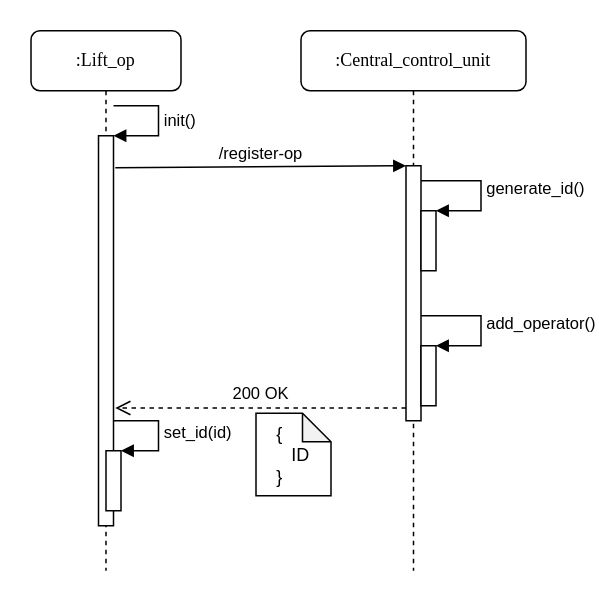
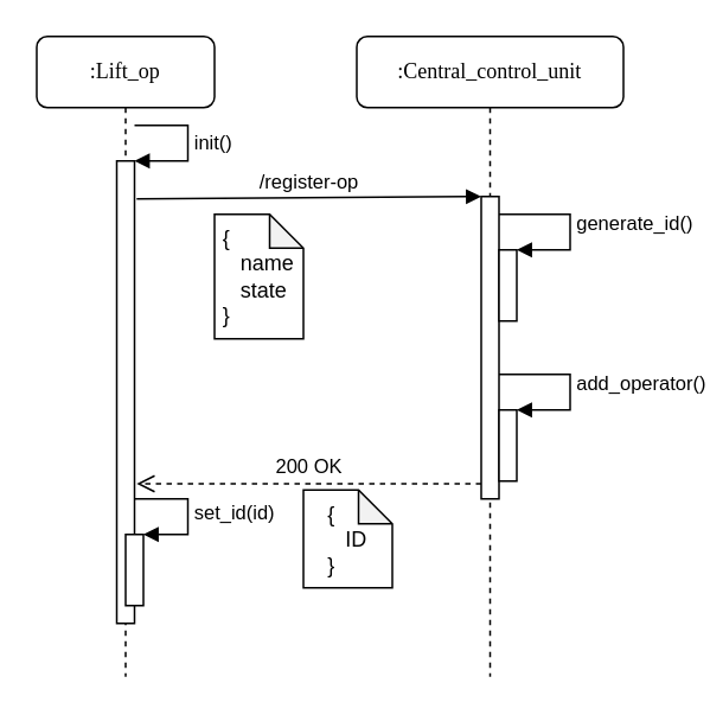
  <mxCell id="0" />
  <mxCell id="1" parent="0" />
  <mxCell id="2" value=":Central_control_unit" style="shape=umlLifeline;perimeter=lifelinePerimeter;whiteSpace=wrap;html=1;container=1;collapsible=0;recursiveResize=0;outlineConnect=0;rounded=1;shadow=0;comic=0;labelBackgroundColor=none;strokeWidth=1;fontFamily=Verdana;fontSize=12;align=center;" parent="1" vertex="1"><mxGeometry x="200" y="20" width="150" height="360" as="geometry" /></mxCell>
  <mxCell id="3" value="" style="html=1;points=[];perimeter=orthogonalPerimeter;" parent="2" vertex="1"><mxGeometry x="70" y="90" width="10" height="170" as="geometry" /></mxCell>
  <mxCell id="4" value="" style="html=1;points=[];perimeter=orthogonalPerimeter;" parent="2" vertex="1"><mxGeometry x="80" y="120" width="10" height="40" as="geometry" /></mxCell>
  <mxCell id="5" value="generate_id()" style="edgeStyle=orthogonalEdgeStyle;html=1;align=left;spacingLeft=2;endArrow=block;rounded=0;entryX=1;entryY=0;" parent="2" target="4" edge="1"><mxGeometry relative="1" as="geometry"><mxPoint x="80" y="100" as="sourcePoint" /><Array as="points"><mxPoint x="120" y="100" /><mxPoint x="120" y="120" /></Array></mxGeometry></mxCell>
  <mxCell id="6" value="" style="html=1;points=[];perimeter=orthogonalPerimeter;" parent="2" vertex="1"><mxGeometry x="80" y="210" width="10" height="40" as="geometry" /></mxCell>
  <mxCell id="7" value="add_operator()" style="edgeStyle=orthogonalEdgeStyle;html=1;align=left;spacingLeft=2;endArrow=block;rounded=0;entryX=1;entryY=0;" parent="2" target="6" edge="1"><mxGeometry relative="1" as="geometry"><mxPoint x="80" y="190" as="sourcePoint" /><Array as="points"><mxPoint x="120" y="190" /><mxPoint x="120" y="210" /></Array></mxGeometry></mxCell>
  <mxCell id="8" value=":Lift_op" style="shape=umlLifeline;perimeter=lifelinePerimeter;whiteSpace=wrap;html=1;container=1;collapsible=0;recursiveResize=0;outlineConnect=0;rounded=1;shadow=0;comic=0;labelBackgroundColor=none;strokeWidth=1;fontFamily=Verdana;fontSize=12;align=center;" parent="1" vertex="1"><mxGeometry x="20" y="20" width="100" height="360" as="geometry" /></mxCell>
  <mxCell id="9" value="" style="html=1;points=[];perimeter=orthogonalPerimeter;" parent="8" vertex="1"><mxGeometry x="45" y="70" width="10" height="260" as="geometry" /></mxCell>
  <mxCell id="10" value="init()" style="edgeStyle=orthogonalEdgeStyle;html=1;align=left;spacingLeft=2;endArrow=block;rounded=0;entryX=1;entryY=0;" parent="8" target="9" edge="1"><mxGeometry relative="1" as="geometry"><mxPoint x="55" y="50" as="sourcePoint" /><Array as="points"><mxPoint x="85" y="50" /></Array></mxGeometry></mxCell>
  <mxCell id="11" value="" style="html=1;points=[];perimeter=orthogonalPerimeter;" parent="8" vertex="1"><mxGeometry x="50" y="280" width="10" height="40" as="geometry" /></mxCell>
  <mxCell id="12" value="set_id(id)" style="edgeStyle=orthogonalEdgeStyle;html=1;align=left;spacingLeft=2;endArrow=block;rounded=0;entryX=1;entryY=0;" parent="8" target="11" edge="1"><mxGeometry relative="1" as="geometry"><mxPoint x="55" y="260" as="sourcePoint" /><Array as="points"><mxPoint x="85" y="260" /></Array></mxGeometry></mxCell>
  <mxCell id="13" value="/register-op" style="html=1;verticalAlign=bottom;endArrow=block;entryX=0;entryY=0;rounded=0;exitX=1.12;exitY=0.082;exitDx=0;exitDy=0;exitPerimeter=0;" parent="1" source="9" target="3" edge="1"><mxGeometry relative="1" as="geometry"><mxPoint x="80" y="110" as="sourcePoint" /></mxGeometry></mxCell>
  <mxCell id="14" value="200 OK" style="html=1;verticalAlign=bottom;endArrow=open;dashed=1;endSize=8;exitX=0;exitY=0.95;rounded=0;entryX=1.12;entryY=0.698;entryDx=0;entryDy=0;entryPerimeter=0;" parent="1" source="3" target="9" edge="1"><mxGeometry relative="1" as="geometry"><mxPoint x="180" y="186" as="targetPoint" /></mxGeometry></mxCell>
+ <mxCell id="15" value="&lt;div align=&quot;left&quot;&gt;{&lt;/div&gt;&lt;div align=&quot;left&quot;&gt;&amp;nbsp;&amp;nbsp; name&lt;/div&gt;&lt;div align=&quot;left&quot;&gt;&amp;nbsp;&amp;nbsp; state&lt;/div&gt;&lt;div align=&quot;left&quot;&gt;}&lt;br&gt;&lt;/div&gt;" style="shape=note;whiteSpace=wrap;html=1;backgroundOutline=1;darkOpacity=0.05;size=19;" parent="1" vertex="1"><mxGeometry x="120" y="120" width="50" height="70" as="geometry" /></mxCell>
  <mxCell id="16" value="&lt;div align=&quot;left&quot;&gt;{&lt;/div&gt;&lt;div align=&quot;left&quot;&gt;&amp;nbsp;&amp;nbsp; ID&lt;br&gt;&lt;/div&gt;&lt;div align=&quot;left&quot;&gt;}&lt;br&gt;&lt;/div&gt;" style="shape=note;whiteSpace=wrap;html=1;backgroundOutline=1;darkOpacity=0.05;size=19;" parent="1" vertex="1"><mxGeometry x="170" y="275" width="50" height="55" as="geometry" /></mxCell>
